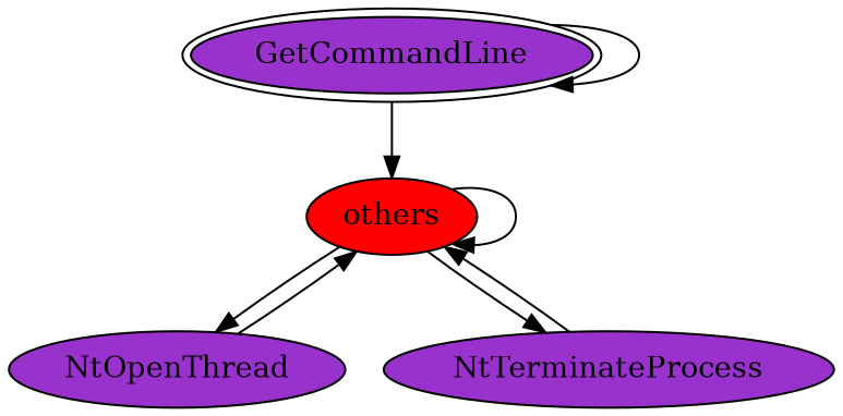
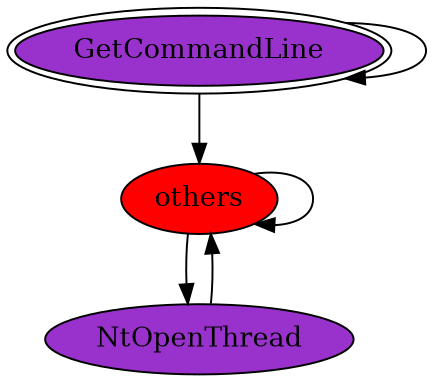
  digraph {
    node [fillcolor=darkorchid style=filled]
    n1 [label=GetCommandLine peripheries=2]
    n2 [fillcolor=red label=others]
    n3 [label=NtOpenThread]
-   n4 [label=NtTerminateProcess]
    n1 -> n1
    n1 -> n2
    n2 -> n2
    n2 -> n3
-   n2 -> n4
    n3 -> n2
-   n4 -> n2
  }
